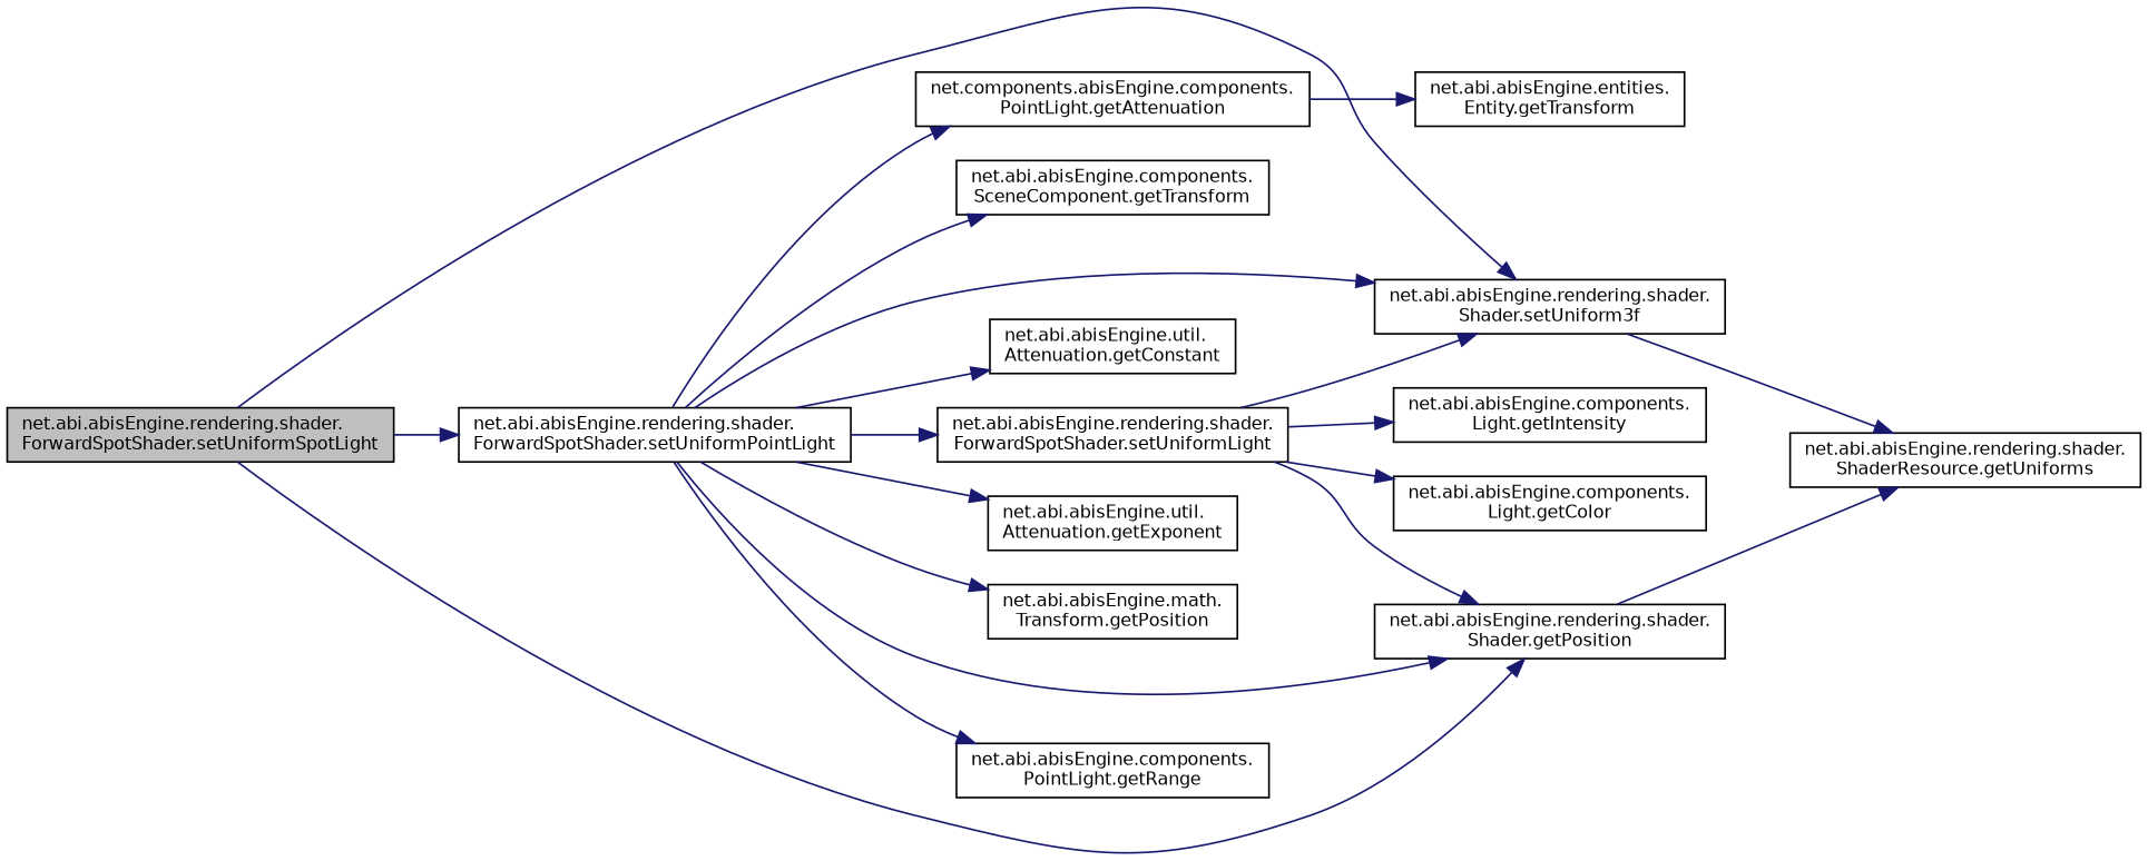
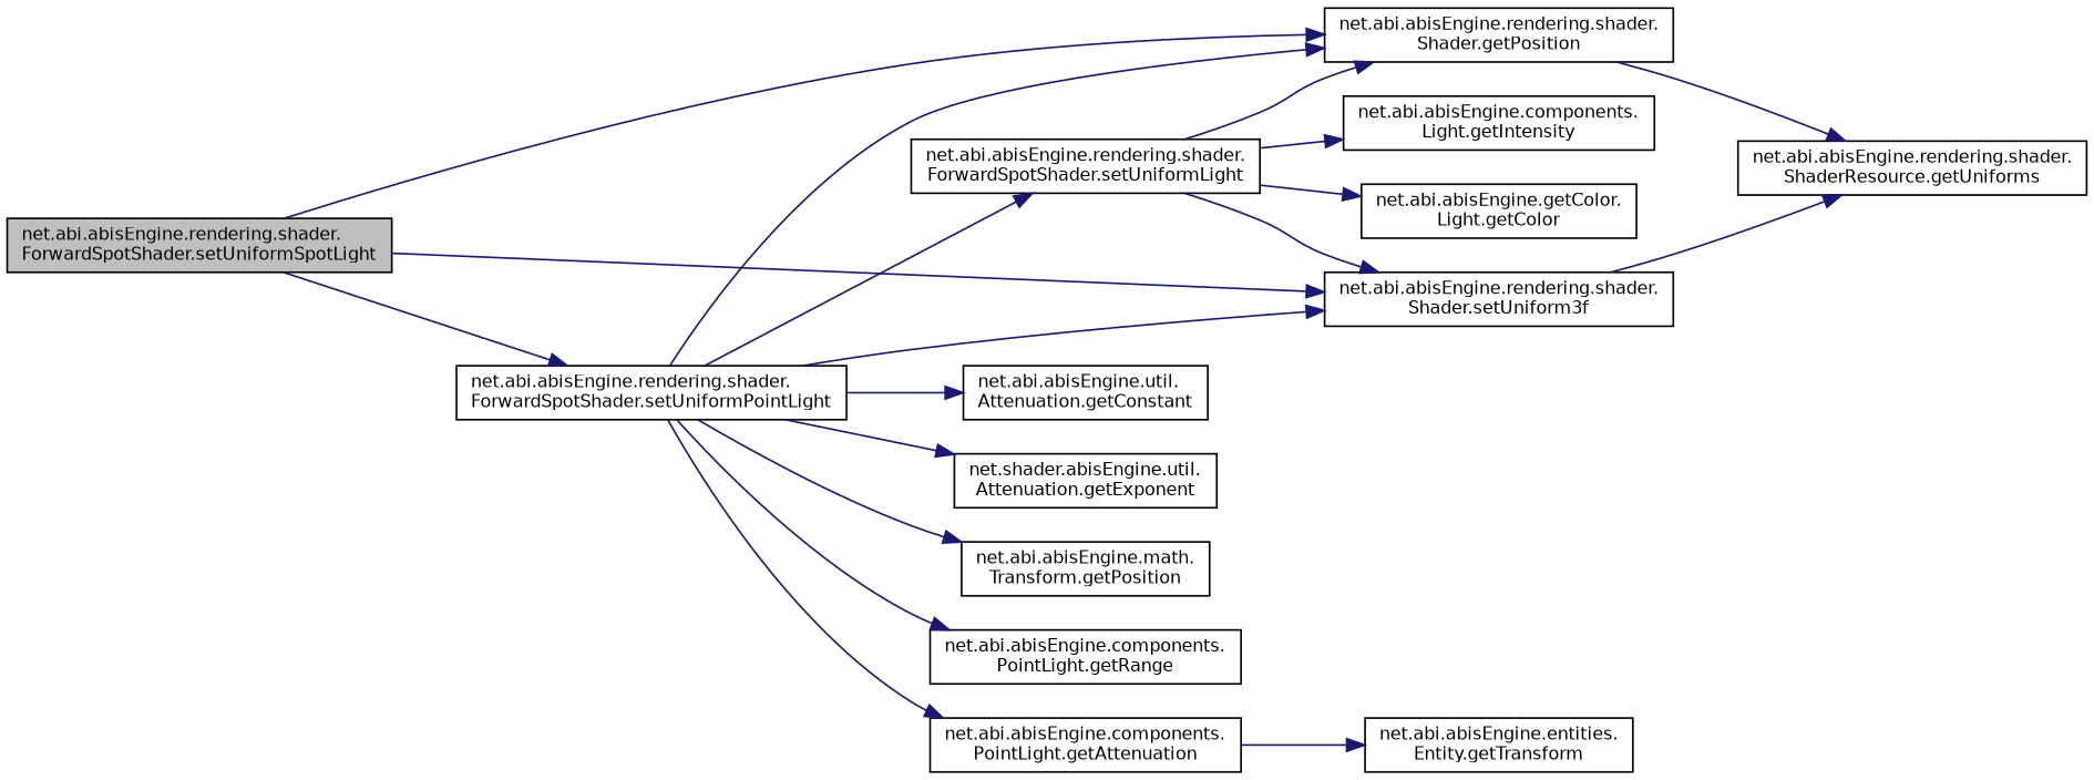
  digraph {
    rankdir=LR
    node [color=black fillcolor=white fontname=Helvetica fontsize=10 shape=record style=filled]
    edge [color=midnightblue fontname=Helvetica fontsize=10 labelfontname=Helvetica labelfontsize=10 style=solid]
    n1 [fillcolor=grey75 fontcolor=black height=0.2 label="net.abi.abisEngine.rendering.shader.\lForwardSpotShader.setUniformSpotLight" width=0.4]
    n2 [height=0.2 label="net.abi.abisEngine.rendering.shader.\lShader.setUniform3f" width=0.4]
    n3 [height=0.2 label="net.abi.abisEngine.rendering.shader.\lShader.getPosition" width=0.4]
    n4 [height=0.2 label="net.abi.abisEngine.rendering.shader.\lForwardSpotShader.setUniformPointLight" width=0.4]
    n5 [height=0.2 label="net.abi.abisEngine.rendering.shader.\lShaderResource.getUniforms" width=0.4]
-   n6 [height=0.2 label="net.components.abisEngine.components.\lPointLight.getAttenuation" width=0.4]
+   n6 [height=0.2 label="net.abi.abisEngine.components.\lPointLight.getAttenuation" width=0.4]
    n7 [height=0.2 label="net.abi.abisEngine.util.\lAttenuation.getConstant" width=0.4]
-   n8 [height=0.2 label="net.abi.abisEngine.util.\lAttenuation.getExponent" width=0.4]
+   n8 [height=0.2 label="net.shader.abisEngine.util.\lAttenuation.getExponent" width=0.4]
    n9 [height=0.2 label="net.abi.abisEngine.math.\lTransform.getPosition" width=0.4]
    n10 [height=0.2 label="net.abi.abisEngine.components.\lPointLight.getRange" width=0.4]
-   n11 [height=0.2 label="net.abi.abisEngine.components.\lSceneComponent.getTransform" width=0.4]
    n12 [height=0.2 label="net.abi.abisEngine.rendering.shader.\lForwardSpotShader.setUniformLight" width=0.4]
    n13 [height=0.2 label="net.abi.abisEngine.entities.\lEntity.getTransform" width=0.4]
-   n14 [height=0.2 label="net.abi.abisEngine.components.\lLight.getColor" width=0.4]
+   n14 [height=0.2 label="net.abi.abisEngine.getColor.\lLight.getColor" width=0.4]
    n15 [height=0.2 label="net.abi.abisEngine.components.\lLight.getIntensity" width=0.4]
    n1 -> n2
    n1 -> n3
    n1 -> n4
    n2 -> n5
    n3 -> n5
    n4 -> n2
    n4 -> n3
    n4 -> n6
    n4 -> n7
    n4 -> n8
    n4 -> n9
    n4 -> n10
-   n4 -> n11
    n4 -> n12
    n6 -> n13
    n12 -> n2
    n12 -> n3
    n12 -> n14
    n12 -> n15
  }
